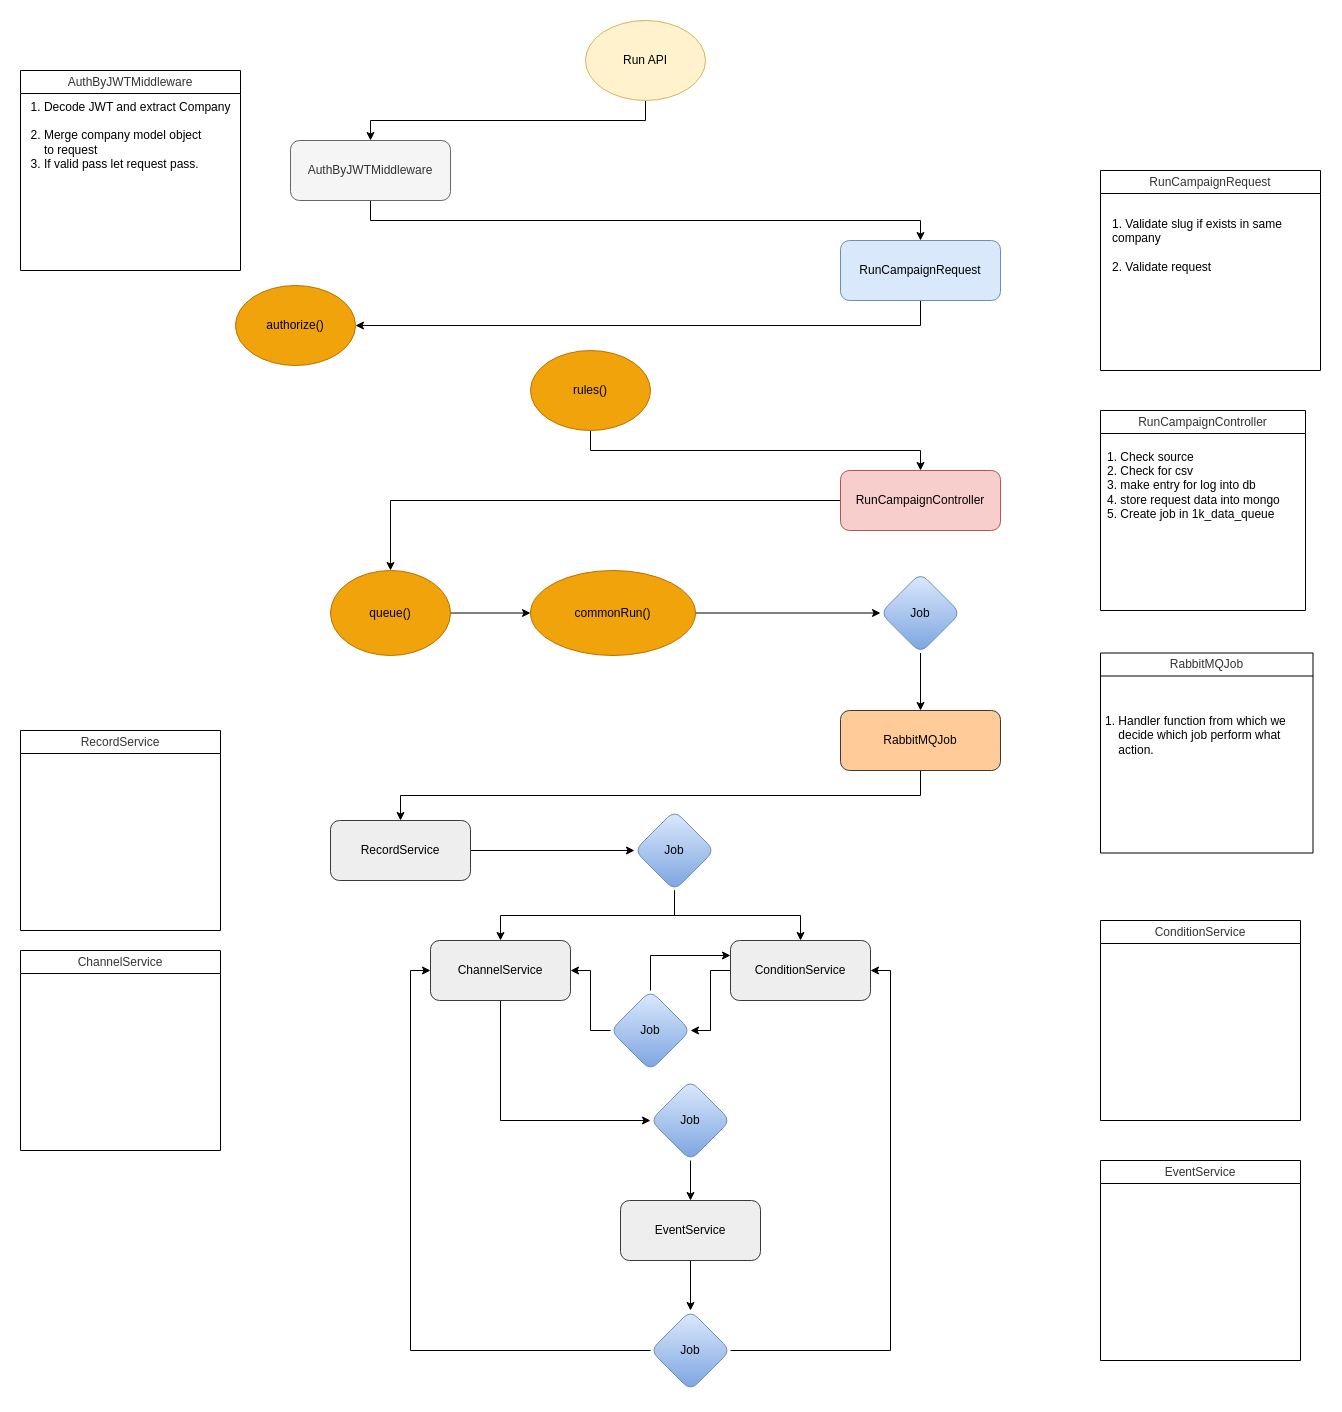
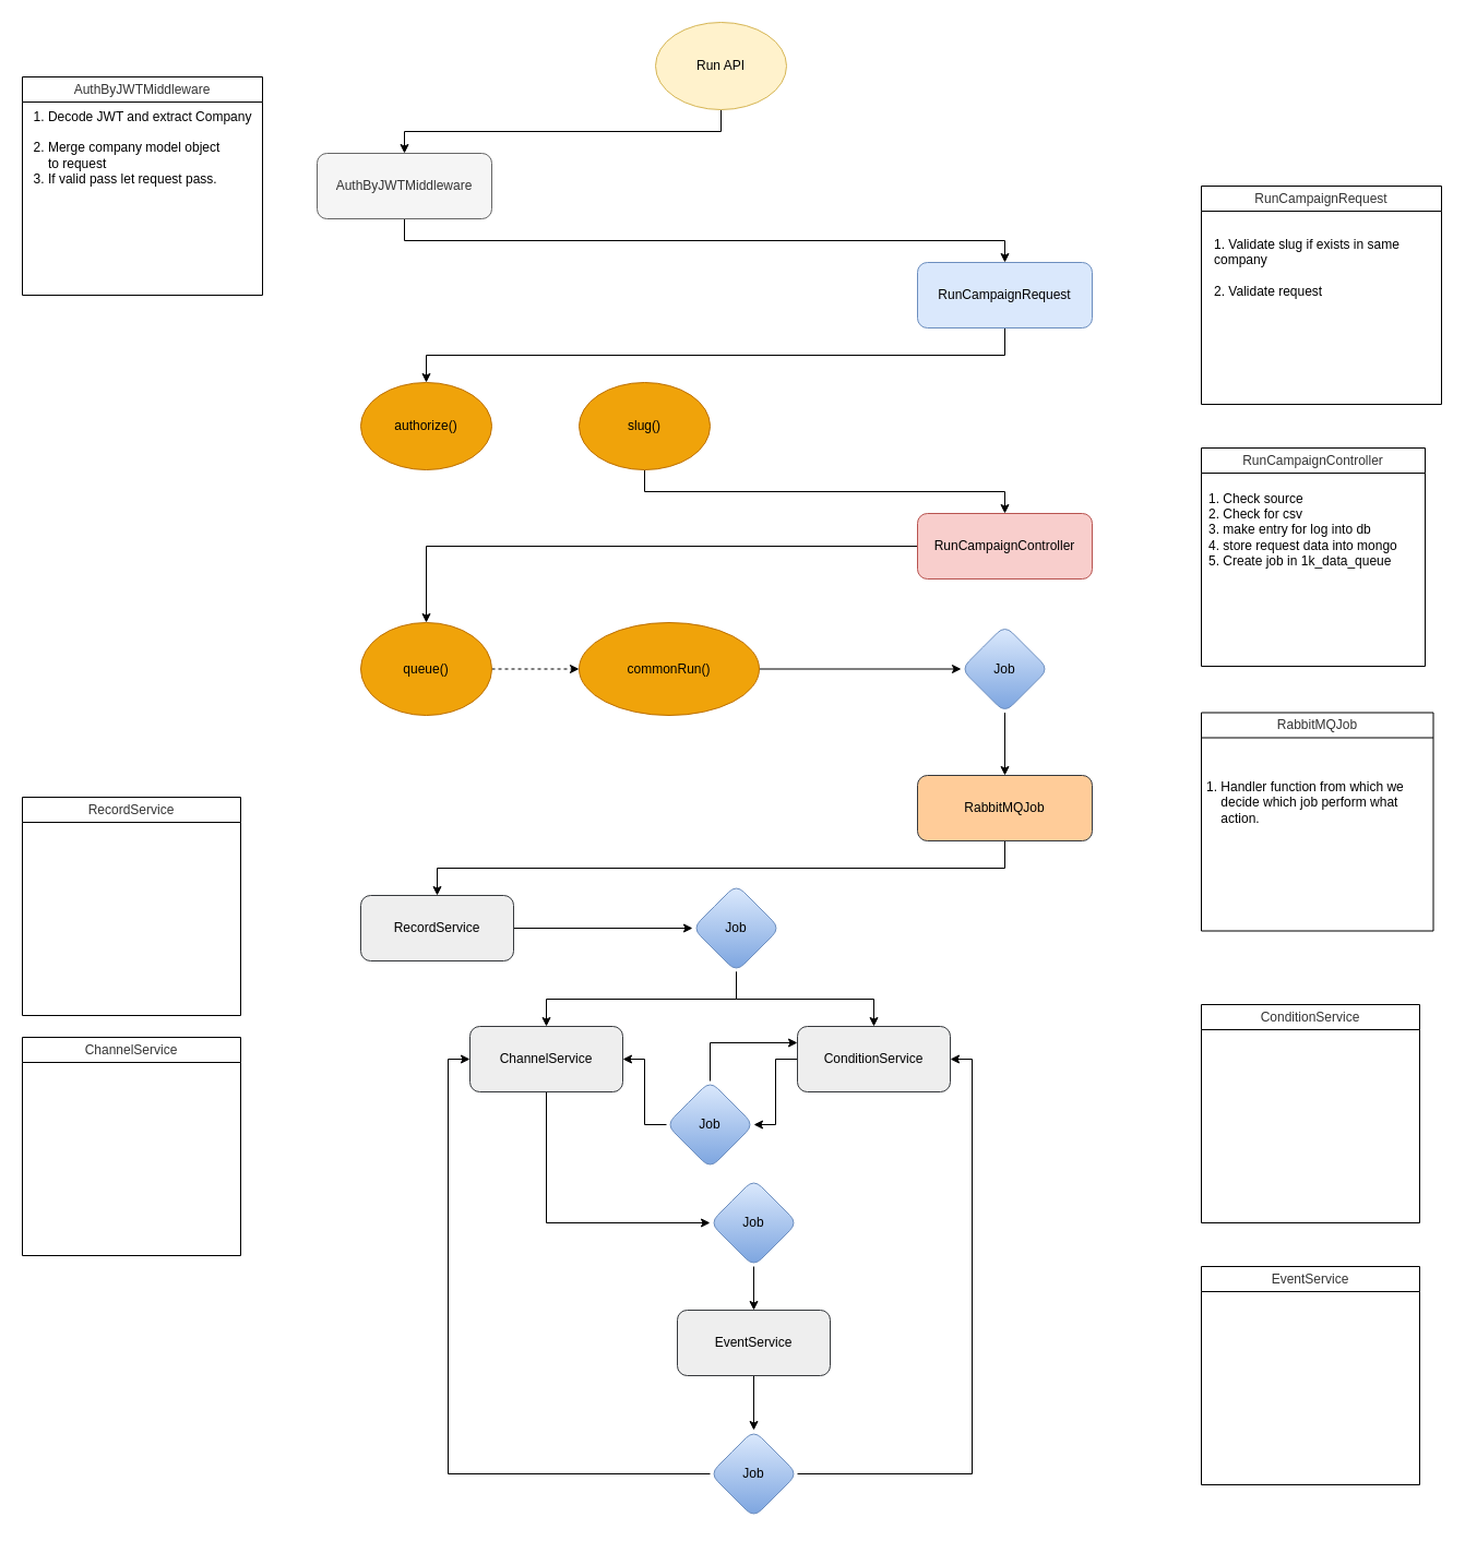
  <mxCell id="0" />
  <mxCell id="1" parent="0" />
  <mxCell id="2" style="edgeStyle=orthogonalEdgeStyle;rounded=0;orthogonalLoop=1;jettySize=auto;html=1;exitX=0.5;exitY=1;exitDx=0;exitDy=0;entryX=0.5;entryY=0;entryDx=0;entryDy=0;" parent="1" source="3" target="5" edge="1"><mxGeometry relative="1" as="geometry" /></mxCell>
- <mxCell id="3" value="Run API" style="ellipse;whiteSpace=wrap;html=1;fillColor=#fff2cc;strokeColor=#d6b656;" parent="1" vertex="1"><mxGeometry x="585" y="20" width="120" height="80" as="geometry" /></mxCell>
+ <mxCell id="3" value="Run API" style="ellipse;whiteSpace=wrap;html=1;fillColor=#fff2cc;strokeColor=#d6b656;" parent="1" vertex="1"><mxGeometry x="600" y="20" width="120" height="80" as="geometry" /></mxCell>
  <mxCell id="4" style="edgeStyle=orthogonalEdgeStyle;rounded=0;orthogonalLoop=1;jettySize=auto;html=1;exitX=0.5;exitY=1;exitDx=0;exitDy=0;entryX=0.5;entryY=0;entryDx=0;entryDy=0;" parent="1" source="5" target="7" edge="1"><mxGeometry relative="1" as="geometry" /></mxCell>
  <mxCell id="5" value="AuthByJWTMiddleware" style="rounded=1;whiteSpace=wrap;html=1;fillColor=#f5f5f5;fontColor=#333333;strokeColor=#666666;" parent="1" vertex="1"><mxGeometry x="290" y="140" width="160" height="60" as="geometry" /></mxCell>
  <mxCell id="6" style="edgeStyle=orthogonalEdgeStyle;rounded=0;orthogonalLoop=1;jettySize=auto;html=1;exitX=0.5;exitY=1;exitDx=0;exitDy=0;" parent="1" source="7" target="10" edge="1"><mxGeometry relative="1" as="geometry" /></mxCell>
  <mxCell id="7" value="RunCampaignRequest" style="rounded=1;whiteSpace=wrap;html=1;fillColor=#dae8fc;strokeColor=#6c8ebf;" parent="1" vertex="1"><mxGeometry x="840" y="240" width="160" height="60" as="geometry" /></mxCell>
  <mxCell id="8" value="" style="edgeStyle=orthogonalEdgeStyle;rounded=0;orthogonalLoop=1;jettySize=auto;html=1;" parent="1" source="9" target="14" edge="1"><mxGeometry relative="1" as="geometry" /></mxCell>
  <mxCell id="9" value="RunCampaignController" style="rounded=1;whiteSpace=wrap;html=1;fillColor=#f8cecc;strokeColor=#b85450;" parent="1" vertex="1"><mxGeometry x="840" y="470" width="160" height="60" as="geometry" /></mxCell>
- <mxCell id="10" value="authorize()" style="ellipse;whiteSpace=wrap;html=1;fillColor=#f0a30a;strokeColor=#BD7000;fontColor=#000000;" parent="1" vertex="1"><mxGeometry x="235" y="285" width="120" height="80" as="geometry" /></mxCell>
+ <mxCell id="10" value="authorize()" style="ellipse;whiteSpace=wrap;html=1;fillColor=#f0a30a;strokeColor=#BD7000;fontColor=#000000;" parent="1" vertex="1"><mxGeometry x="330" y="350" width="120" height="80" as="geometry" /></mxCell>
  <mxCell id="11" style="edgeStyle=orthogonalEdgeStyle;rounded=0;orthogonalLoop=1;jettySize=auto;html=1;exitX=0.5;exitY=1;exitDx=0;exitDy=0;" parent="1" source="12" target="9" edge="1"><mxGeometry relative="1" as="geometry" /></mxCell>
- <mxCell id="12" value="rules()" style="ellipse;whiteSpace=wrap;html=1;fillColor=#f0a30a;strokeColor=#BD7000;fontColor=#000000;" parent="1" vertex="1"><mxGeometry x="530" y="350" width="120" height="80" as="geometry" /></mxCell>
- <mxCell id="13" value="" style="edgeStyle=orthogonalEdgeStyle;rounded=0;orthogonalLoop=1;jettySize=auto;html=1;" parent="1" source="14" target="16" edge="1"><mxGeometry relative="1" as="geometry" /></mxCell>
+ <mxCell id="12" value="slug()" style="ellipse;whiteSpace=wrap;html=1;fillColor=#f0a30a;strokeColor=#BD7000;fontColor=#000000;" parent="1" vertex="1"><mxGeometry x="530" y="350" width="120" height="80" as="geometry" /></mxCell>
+ <mxCell id="13" value="" style="edgeStyle=orthogonalEdgeStyle;rounded=0;orthogonalLoop=1;jettySize=auto;html=1;dashed=1;" parent="1" source="14" target="16" edge="1"><mxGeometry relative="1" as="geometry" /></mxCell>
  <mxCell id="14" value="queue()" style="ellipse;whiteSpace=wrap;html=1;fillColor=#f0a30a;strokeColor=#BD7000;rounded=1;fontColor=#000000;" parent="1" vertex="1"><mxGeometry x="330" y="570" width="120" height="85" as="geometry" /></mxCell>
  <mxCell id="15" value="" style="edgeStyle=orthogonalEdgeStyle;rounded=0;orthogonalLoop=1;jettySize=auto;html=1;" parent="1" source="16" target="18" edge="1"><mxGeometry relative="1" as="geometry" /></mxCell>
  <mxCell id="16" value="commonRun()" style="ellipse;whiteSpace=wrap;html=1;fillColor=#f0a30a;strokeColor=#BD7000;rounded=1;fontColor=#000000;" parent="1" vertex="1"><mxGeometry x="530" y="570" width="165" height="85" as="geometry" /></mxCell>
  <mxCell id="17" style="edgeStyle=orthogonalEdgeStyle;rounded=0;orthogonalLoop=1;jettySize=auto;html=1;exitX=0.5;exitY=1;exitDx=0;exitDy=0;entryX=0.5;entryY=0;entryDx=0;entryDy=0;" parent="1" source="18" target="20" edge="1"><mxGeometry relative="1" as="geometry" /></mxCell>
  <mxCell id="18" value="Job" style="rhombus;whiteSpace=wrap;html=1;rounded=1;fillColor=#dae8fc;strokeColor=#6c8ebf;gradientColor=#7ea6e0;" parent="1" vertex="1"><mxGeometry x="880" y="572.5" width="80" height="80" as="geometry" /></mxCell>
  <mxCell id="19" style="edgeStyle=orthogonalEdgeStyle;rounded=0;orthogonalLoop=1;jettySize=auto;html=1;exitX=0.5;exitY=1;exitDx=0;exitDy=0;" parent="1" source="20" target="22" edge="1"><mxGeometry relative="1" as="geometry" /></mxCell>
  <mxCell id="20" value="RabbitMQJob" style="rounded=1;whiteSpace=wrap;html=1;fillColor=#ffcc99;strokeColor=#36393d;" parent="1" vertex="1"><mxGeometry x="840" y="710" width="160" height="60" as="geometry" /></mxCell>
  <mxCell id="21" style="edgeStyle=orthogonalEdgeStyle;rounded=0;orthogonalLoop=1;jettySize=auto;html=1;exitX=1;exitY=0.5;exitDx=0;exitDy=0;entryX=0;entryY=0.5;entryDx=0;entryDy=0;" parent="1" source="22" target="25" edge="1"><mxGeometry relative="1" as="geometry" /></mxCell>
  <mxCell id="22" value="RecordService" style="rounded=1;whiteSpace=wrap;html=1;fillColor=#eeeeee;strokeColor=#36393d;" parent="1" vertex="1"><mxGeometry x="330" y="820" width="140" height="60" as="geometry" /></mxCell>
  <mxCell id="23" style="edgeStyle=orthogonalEdgeStyle;rounded=0;orthogonalLoop=1;jettySize=auto;html=1;exitX=0.5;exitY=1;exitDx=0;exitDy=0;" parent="1" source="25" target="27" edge="1"><mxGeometry relative="1" as="geometry" /></mxCell>
  <mxCell id="24" style="edgeStyle=orthogonalEdgeStyle;rounded=0;orthogonalLoop=1;jettySize=auto;html=1;exitX=0.5;exitY=1;exitDx=0;exitDy=0;" parent="1" source="25" target="29" edge="1"><mxGeometry relative="1" as="geometry" /></mxCell>
  <mxCell id="25" value="Job" style="rhombus;whiteSpace=wrap;html=1;rounded=1;fillColor=#dae8fc;strokeColor=#6c8ebf;gradientColor=#7ea6e0;" parent="1" vertex="1"><mxGeometry x="634" y="810" width="80" height="80" as="geometry" /></mxCell>
  <mxCell id="26" style="edgeStyle=orthogonalEdgeStyle;rounded=0;orthogonalLoop=1;jettySize=auto;html=1;exitX=0.5;exitY=1;exitDx=0;exitDy=0;entryX=0;entryY=0.5;entryDx=0;entryDy=0;" parent="1" source="27" target="33" edge="1"><mxGeometry relative="1" as="geometry" /></mxCell>
  <mxCell id="27" value="ChannelService" style="rounded=1;whiteSpace=wrap;html=1;fillColor=#eeeeee;strokeColor=#36393d;" parent="1" vertex="1"><mxGeometry x="430" y="940" width="140" height="60" as="geometry" /></mxCell>
  <mxCell id="28" style="edgeStyle=orthogonalEdgeStyle;rounded=0;orthogonalLoop=1;jettySize=auto;html=1;exitX=0;exitY=0.5;exitDx=0;exitDy=0;entryX=1;entryY=0.5;entryDx=0;entryDy=0;" parent="1" source="29" target="39" edge="1"><mxGeometry relative="1" as="geometry" /></mxCell>
  <mxCell id="29" value="ConditionService" style="rounded=1;whiteSpace=wrap;html=1;fillColor=#eeeeee;strokeColor=#36393d;" parent="1" vertex="1"><mxGeometry x="730" y="940" width="140" height="60" as="geometry" /></mxCell>
  <mxCell id="30" style="edgeStyle=orthogonalEdgeStyle;rounded=0;orthogonalLoop=1;jettySize=auto;html=1;exitX=0.5;exitY=1;exitDx=0;exitDy=0;" parent="1" source="31" target="36" edge="1"><mxGeometry relative="1" as="geometry" /></mxCell>
  <mxCell id="31" value="EventService" style="rounded=1;whiteSpace=wrap;html=1;fillColor=#eeeeee;strokeColor=#36393d;" parent="1" vertex="1"><mxGeometry x="620" y="1200" width="140" height="60" as="geometry" /></mxCell>
  <mxCell id="32" style="edgeStyle=orthogonalEdgeStyle;rounded=0;orthogonalLoop=1;jettySize=auto;html=1;exitX=0.5;exitY=1;exitDx=0;exitDy=0;" parent="1" source="33" target="31" edge="1"><mxGeometry relative="1" as="geometry" /></mxCell>
  <mxCell id="33" value="Job" style="rhombus;whiteSpace=wrap;html=1;rounded=1;fillColor=#dae8fc;strokeColor=#6c8ebf;gradientColor=#7ea6e0;" parent="1" vertex="1"><mxGeometry x="650" y="1080" width="80" height="80" as="geometry" /></mxCell>
  <mxCell id="34" style="edgeStyle=orthogonalEdgeStyle;rounded=0;orthogonalLoop=1;jettySize=auto;html=1;exitX=1;exitY=0.5;exitDx=0;exitDy=0;entryX=1;entryY=0.5;entryDx=0;entryDy=0;" parent="1" source="36" target="29" edge="1"><mxGeometry relative="1" as="geometry" /></mxCell>
  <mxCell id="35" style="edgeStyle=orthogonalEdgeStyle;rounded=0;orthogonalLoop=1;jettySize=auto;html=1;exitX=0;exitY=0.5;exitDx=0;exitDy=0;entryX=0;entryY=0.5;entryDx=0;entryDy=0;" parent="1" source="36" target="27" edge="1"><mxGeometry relative="1" as="geometry" /></mxCell>
  <mxCell id="36" value="Job" style="rhombus;whiteSpace=wrap;html=1;rounded=1;fillColor=#dae8fc;strokeColor=#6c8ebf;gradientColor=#7ea6e0;" parent="1" vertex="1"><mxGeometry x="650" y="1310" width="80" height="80" as="geometry" /></mxCell>
  <mxCell id="37" style="edgeStyle=orthogonalEdgeStyle;rounded=0;orthogonalLoop=1;jettySize=auto;html=1;exitX=0;exitY=0.5;exitDx=0;exitDy=0;entryX=1;entryY=0.5;entryDx=0;entryDy=0;" parent="1" source="39" target="27" edge="1"><mxGeometry relative="1" as="geometry" /></mxCell>
  <mxCell id="38" style="edgeStyle=orthogonalEdgeStyle;rounded=0;orthogonalLoop=1;jettySize=auto;html=1;exitX=0.5;exitY=0;exitDx=0;exitDy=0;entryX=0;entryY=0.25;entryDx=0;entryDy=0;" parent="1" source="39" target="29" edge="1"><mxGeometry relative="1" as="geometry" /></mxCell>
  <mxCell id="39" value="Job" style="rhombus;whiteSpace=wrap;html=1;rounded=1;fillColor=#dae8fc;strokeColor=#6c8ebf;gradientColor=#7ea6e0;" parent="1" vertex="1"><mxGeometry x="610" y="990" width="80" height="80" as="geometry" /></mxCell>
  <mxCell id="40" value="&lt;span style=&quot;color: rgb(51, 51, 51); font-weight: 400;&quot;&gt;AuthByJWTMiddleware&lt;/span&gt;" style="swimlane;whiteSpace=wrap;html=1;startSize=23;" parent="1" vertex="1"><mxGeometry x="20" y="70" width="220" height="200" as="geometry" /></mxCell>
  <mxCell id="41" value="1. Decode JWT and extract Company&lt;br&gt;&lt;br&gt;&lt;div style=&quot;text-align: left;&quot;&gt;&lt;span style=&quot;background-color: initial;&quot;&gt;2. Merge company model object&lt;/span&gt;&lt;/div&gt;&lt;div style=&quot;text-align: left;&quot;&gt;&lt;span style=&quot;background-color: initial;&quot;&gt;&amp;nbsp; &amp;nbsp; to request&lt;/span&gt;&lt;/div&gt;&lt;div style=&quot;text-align: left;&quot;&gt;&lt;span style=&quot;background-color: initial;&quot;&gt;3. If valid pass let request pass.&lt;/span&gt;&lt;/div&gt;" style="text;html=1;align=center;verticalAlign=middle;resizable=0;points=[];autosize=1;strokeColor=none;fillColor=none;" parent="40" vertex="1"><mxGeometry y="20" width="220" height="90" as="geometry" /></mxCell>
  <mxCell id="42" value="&lt;span style=&quot;color: rgb(51, 51, 51); font-weight: 400;&quot;&gt;RunCampaignRequest&lt;/span&gt;" style="swimlane;whiteSpace=wrap;html=1;startSize=23;" parent="1" vertex="1"><mxGeometry x="1100" y="170" width="220" height="200" as="geometry" /></mxCell>
  <mxCell id="43" value="1. Validate slug if exists in same &lt;br&gt;company&lt;br&gt;&lt;br&gt;&lt;div style=&quot;&quot;&gt;&lt;span style=&quot;background-color: initial;&quot;&gt;2. Validate request&lt;/span&gt;&lt;/div&gt;" style="text;html=1;align=left;verticalAlign=middle;resizable=0;points=[];autosize=1;strokeColor=none;fillColor=none;" vertex="1" parent="42"><mxGeometry x="10" y="40" width="190" height="70" as="geometry" /></mxCell>
  <mxCell id="44" value="&lt;span style=&quot;color: rgb(51, 51, 51); font-weight: 400;&quot;&gt;RunCampaignController&lt;/span&gt;" style="swimlane;whiteSpace=wrap;html=1;startSize=23;" parent="1" vertex="1"><mxGeometry x="1100" y="410" width="205" height="200" as="geometry" /></mxCell>
  <mxCell id="45" value="1. Check source&lt;br&gt;2. Check for csv&lt;br&gt;3. make entry for log into db&lt;br&gt;4. store request data into mongo&lt;br&gt;5. Create job in 1k_data_queue" style="text;html=1;align=left;verticalAlign=middle;resizable=0;points=[];autosize=1;strokeColor=none;fillColor=none;" vertex="1" parent="44"><mxGeometry x="5" y="30" width="200" height="90" as="geometry" /></mxCell>
  <mxCell id="46" value="&lt;span style=&quot;color: rgb(51, 51, 51); font-weight: 400;&quot;&gt;RabbitMQJob&lt;br&gt;&lt;/span&gt;" style="swimlane;whiteSpace=wrap;html=1;startSize=23;" parent="1" vertex="1"><mxGeometry x="1100" y="652.5" width="212.5" height="200" as="geometry" /></mxCell>
  <mxCell id="47" value="1. Handler function from which we&amp;nbsp;&lt;br&gt;&amp;nbsp; &amp;nbsp; decide which job perform what &lt;br&gt;&amp;nbsp; &amp;nbsp; action." style="text;html=1;align=left;verticalAlign=middle;resizable=0;points=[];autosize=1;strokeColor=none;fillColor=none;" vertex="1" parent="46"><mxGeometry x="2.5" y="52.5" width="210" height="60" as="geometry" /></mxCell>
  <mxCell id="48" value="&lt;span style=&quot;color: rgb(51, 51, 51); font-weight: 400;&quot;&gt;RecordService&lt;br&gt;&lt;/span&gt;" style="swimlane;whiteSpace=wrap;html=1;startSize=23;" parent="1" vertex="1"><mxGeometry x="20" y="730" width="200" height="200" as="geometry" /></mxCell>
  <mxCell id="49" value="&lt;span style=&quot;color: rgb(51, 51, 51); font-weight: 400;&quot;&gt;ChannelService&lt;/span&gt;" style="swimlane;whiteSpace=wrap;html=1;startSize=23;" parent="1" vertex="1"><mxGeometry x="20" y="950" width="200" height="200" as="geometry" /></mxCell>
  <mxCell id="50" value="&lt;span style=&quot;color: rgb(51, 51, 51); font-weight: 400;&quot;&gt;ConditionService&lt;/span&gt;" style="swimlane;whiteSpace=wrap;html=1;startSize=23;" parent="1" vertex="1"><mxGeometry x="1100" y="920" width="200" height="200" as="geometry" /></mxCell>
  <mxCell id="51" value="&lt;span style=&quot;color: rgb(51, 51, 51); font-weight: 400;&quot;&gt;EventService&lt;/span&gt;" style="swimlane;whiteSpace=wrap;html=1;startSize=23;" parent="1" vertex="1"><mxGeometry x="1100" y="1160" width="200" height="200" as="geometry" /></mxCell>
